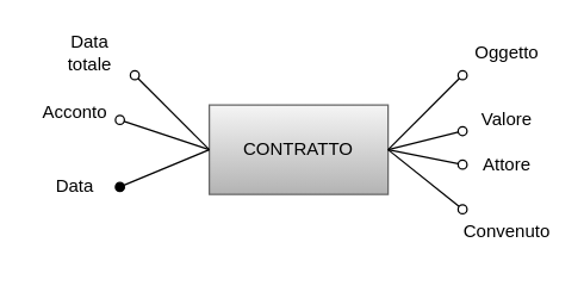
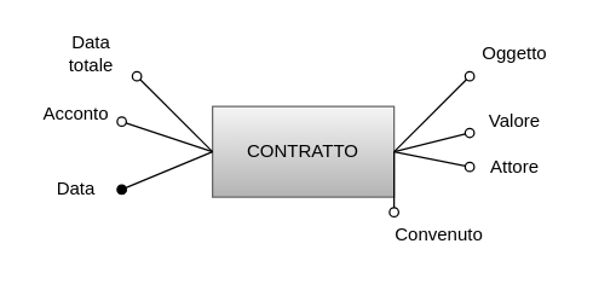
  <mxCell id="0" />
  <mxCell id="1" parent="0" />
  <mxCell id="2" value="CONTRATTO" style="rounded=0;whiteSpace=wrap;html=1;fillColor=#f5f5f5;gradientColor=#b3b3b3;strokeColor=#666666;" vertex="1" parent="1"><mxGeometry x="140" y="70" width="120" height="60" as="geometry" /></mxCell>
  <mxCell id="3" value="" style="endArrow=oval;html=1;rounded=0;endFill=0;" edge="1" parent="1"><mxGeometry width="50" height="50" relative="1" as="geometry"><mxPoint x="260" y="100" as="sourcePoint" /><mxPoint x="310" y="50" as="targetPoint" /></mxGeometry></mxCell>
  <mxCell id="4" value="Oggetto" style="text;html=1;strokeColor=none;fillColor=none;align=center;verticalAlign=middle;whiteSpace=wrap;rounded=0;" vertex="1" parent="1"><mxGeometry x="310" y="20" width="60" height="30" as="geometry" /></mxCell>
  <mxCell id="5" value="" style="endArrow=oval;html=1;rounded=0;endFill=0;" edge="1" parent="1" target="6"><mxGeometry width="50" height="50" relative="1" as="geometry"><mxPoint x="260" y="100" as="sourcePoint" /><mxPoint x="320" y="80" as="targetPoint" /></mxGeometry></mxCell>
  <mxCell id="6" value="Valore" style="text;html=1;strokeColor=none;fillColor=none;align=center;verticalAlign=middle;whiteSpace=wrap;rounded=0;" vertex="1" parent="1"><mxGeometry x="310" y="65" width="60" height="30" as="geometry" /></mxCell>
  <mxCell id="7" value="" style="endArrow=oval;html=1;rounded=0;endFill=0;exitX=1;exitY=0.5;exitDx=0;exitDy=0;" edge="1" parent="1" source="2"><mxGeometry width="50" height="50" relative="1" as="geometry"><mxPoint x="270" y="110" as="sourcePoint" /><mxPoint x="310" y="110" as="targetPoint" /></mxGeometry></mxCell>
  <mxCell id="8" value="Attore" style="text;html=1;strokeColor=none;fillColor=none;align=center;verticalAlign=middle;whiteSpace=wrap;rounded=0;" vertex="1" parent="1"><mxGeometry x="310" y="95" width="60" height="30" as="geometry" /></mxCell>
  <mxCell id="9" value="" style="endArrow=oval;html=1;rounded=0;endFill=0;entryX=0;entryY=0;entryDx=0;entryDy=0;" edge="1" parent="1" target="10"><mxGeometry width="50" height="50" relative="1" as="geometry"><mxPoint x="260" y="100" as="sourcePoint" /><mxPoint x="320" y="150" as="targetPoint" /></mxGeometry></mxCell>
- <mxCell id="10" value="Convenuto" style="text;html=1;strokeColor=none;fillColor=none;align=center;verticalAlign=middle;whiteSpace=wrap;rounded=0;" vertex="1" parent="1"><mxGeometry x="310" y="140" width="60" height="30" as="geometry" /></mxCell>
+ <mxCell id="10" value="Convenuto" style="text;html=1;strokeColor=none;fillColor=none;align=center;verticalAlign=middle;whiteSpace=wrap;rounded=0;" vertex="1" parent="1"><mxGeometry x="260" y="140" width="60" height="30" as="geometry" /></mxCell>
  <mxCell id="11" value="" style="endArrow=oval;html=1;rounded=0;endFill=0;exitX=0;exitY=0.5;exitDx=0;exitDy=0;" edge="1" parent="1" source="2"><mxGeometry width="50" height="50" relative="1" as="geometry"><mxPoint x="40" y="120" as="sourcePoint" /><mxPoint x="90" y="50" as="targetPoint" /></mxGeometry></mxCell>
  <mxCell id="12" value="Data&lt;br&gt;totale" style="text;html=1;strokeColor=none;fillColor=none;align=center;verticalAlign=middle;whiteSpace=wrap;rounded=0;" vertex="1" parent="1"><mxGeometry x="30" y="20" width="60" height="30" as="geometry" /></mxCell>
  <mxCell id="13" value="" style="endArrow=oval;html=1;rounded=0;endFill=0;exitX=0;exitY=0.5;exitDx=0;exitDy=0;" edge="1" parent="1" source="2"><mxGeometry width="50" height="50" relative="1" as="geometry"><mxPoint x="150" y="110" as="sourcePoint" /><mxPoint x="80" y="80" as="targetPoint" /></mxGeometry></mxCell>
  <mxCell id="14" value="Acconto" style="text;html=1;strokeColor=none;fillColor=none;align=center;verticalAlign=middle;whiteSpace=wrap;rounded=0;" vertex="1" parent="1"><mxGeometry x="20" y="60" width="60" height="30" as="geometry" /></mxCell>
  <mxCell id="15" value="" style="endArrow=oval;html=1;rounded=0;endFill=1;entryX=1;entryY=0.5;entryDx=0;entryDy=0;" edge="1" parent="1" target="16"><mxGeometry width="50" height="50" relative="1" as="geometry"><mxPoint x="140" y="100" as="sourcePoint" /><mxPoint x="100" y="117.5" as="targetPoint" /></mxGeometry></mxCell>
  <mxCell id="16" value="Data" style="text;html=1;strokeColor=none;fillColor=none;align=center;verticalAlign=middle;whiteSpace=wrap;rounded=0;" vertex="1" parent="1"><mxGeometry x="20" y="110" width="60" height="30" as="geometry" /></mxCell>
